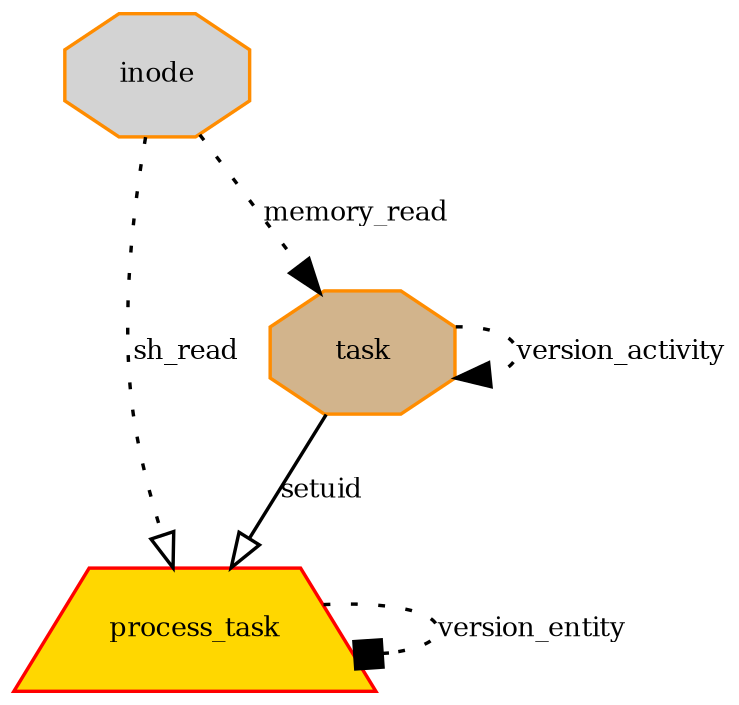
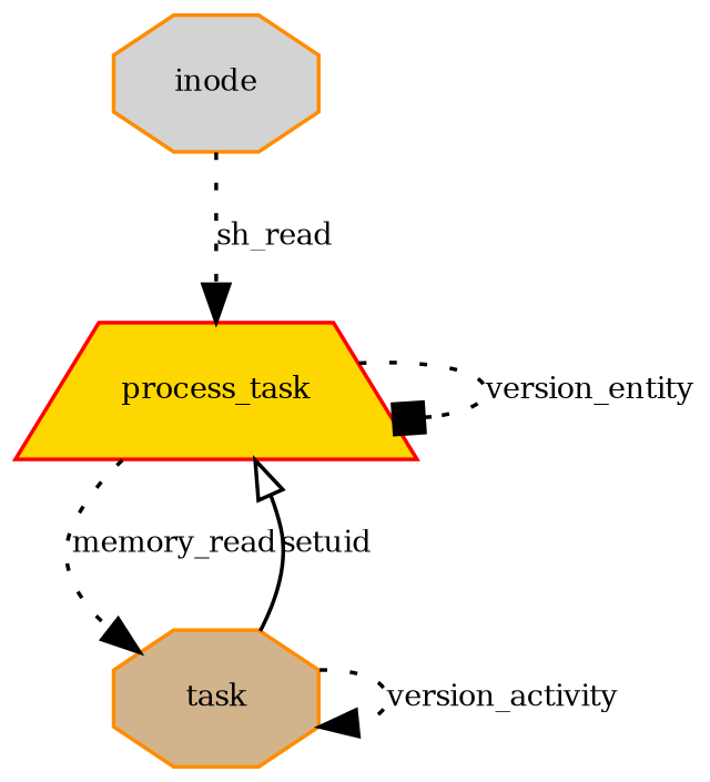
  digraph {
    node [color=darkorange fontsize=8 shape=octagon style=filled]
    edge [arrowhead=normal fontsize=8 style=dotted]
    n1 [color=red fillcolor=gold label=process_task shape=trapezium]
    n2 [fillcolor=tan label=task]
    n3 [fillcolor=lightgrey label=inode]
    n1 -> n1 [arrowhead=box label=version_entity]
-   n3 -> n2 [label=memory_read]
+   n1 -> n2 [label=memory_read]
    n2 -> n1 [arrowhead=onormal label=setuid style=solid]
    n2 -> n2 [label=version_activity]
-   n3 -> n1 [arrowhead=onormal label=sh_read]
+   n3 -> n1 [label=sh_read]
  }
